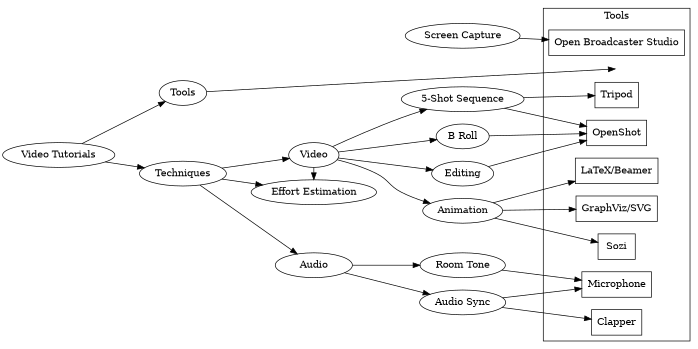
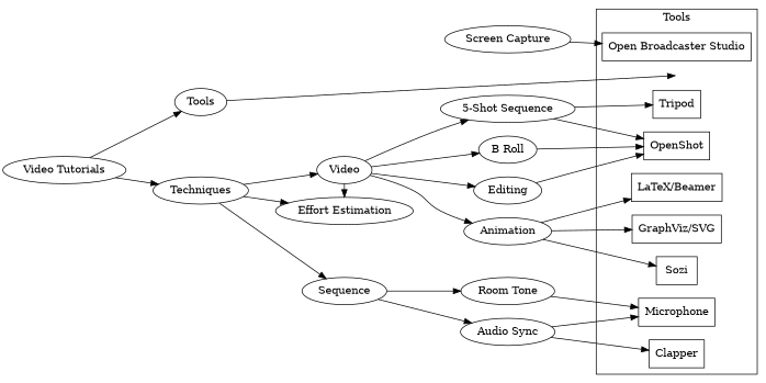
  digraph {
    compound=true
    rankdir=LR
    Tools
    Techniques
    Video
-   Audio
+   Audio [label=Sequence]
    "Effort Estimation"
    n6 [label="Screen Capture"]
    n7 [label="5-Shot Sequence"]
    n8 [label="B Roll"]
    Editing
    Animation
    n11 [label="Room Tone"]
    n12 [label="Audio Sync"]
    n13 [label="Open Broadcaster Studio" shape=record]
    n14 [label="LaTeX/Beamer" shape=record]
    n15 [label="GraphViz/SVG" shape=record]
    OpenShot [shape=record]
    Sozi [shape=record]
    Microphone [shape=record]
    Clapper [shape=record]
    Tripod [shape=record]
    DUMMY_0 [shape=point style=invis]
    n22 [label="Video Tutorials" root=true]
    subgraph sub_1 {
      rank=same
      Tools
      Techniques
    }
    subgraph sub_2 {
      rank=same
      Tools
      Techniques
    }
    subgraph sub_3 {
      rank=same
      Video
      Audio
      "Effort Estimation"
    }
    subgraph sub_4 {
      rank=same
      n6
      n7
      n8
      Editing
      Animation
    }
    subgraph sub_5 {
      rank=same
      n11
      n12
    }
    subgraph cluster_6 {
      label=Tools
      DUMMY_0
      subgraph sub_7 {
        label=Tools
        rank=same
        n13
        n14
        n15
        OpenShot
        Sozi
        Microphone
        Clapper
        Tripod
      }
    }
    Tools -> DUMMY_0
    Techniques -> Video
    Techniques -> Audio
    Techniques -> "Effort Estimation"
    Video -> "Effort Estimation"
    Video -> n7
    Video -> n8
    Video -> Editing
    Video -> Animation
    Audio -> n11
    Audio -> n12
    n6 -> n13
    n7 -> OpenShot
    n7 -> Tripod
    n8 -> OpenShot
    Editing -> OpenShot
    Animation -> n14
    Animation -> n15
    Animation -> Sozi
    n11 -> Microphone
    n12 -> Microphone
    n12 -> Clapper
    n22 -> Tools
    n22 -> Techniques
  }
